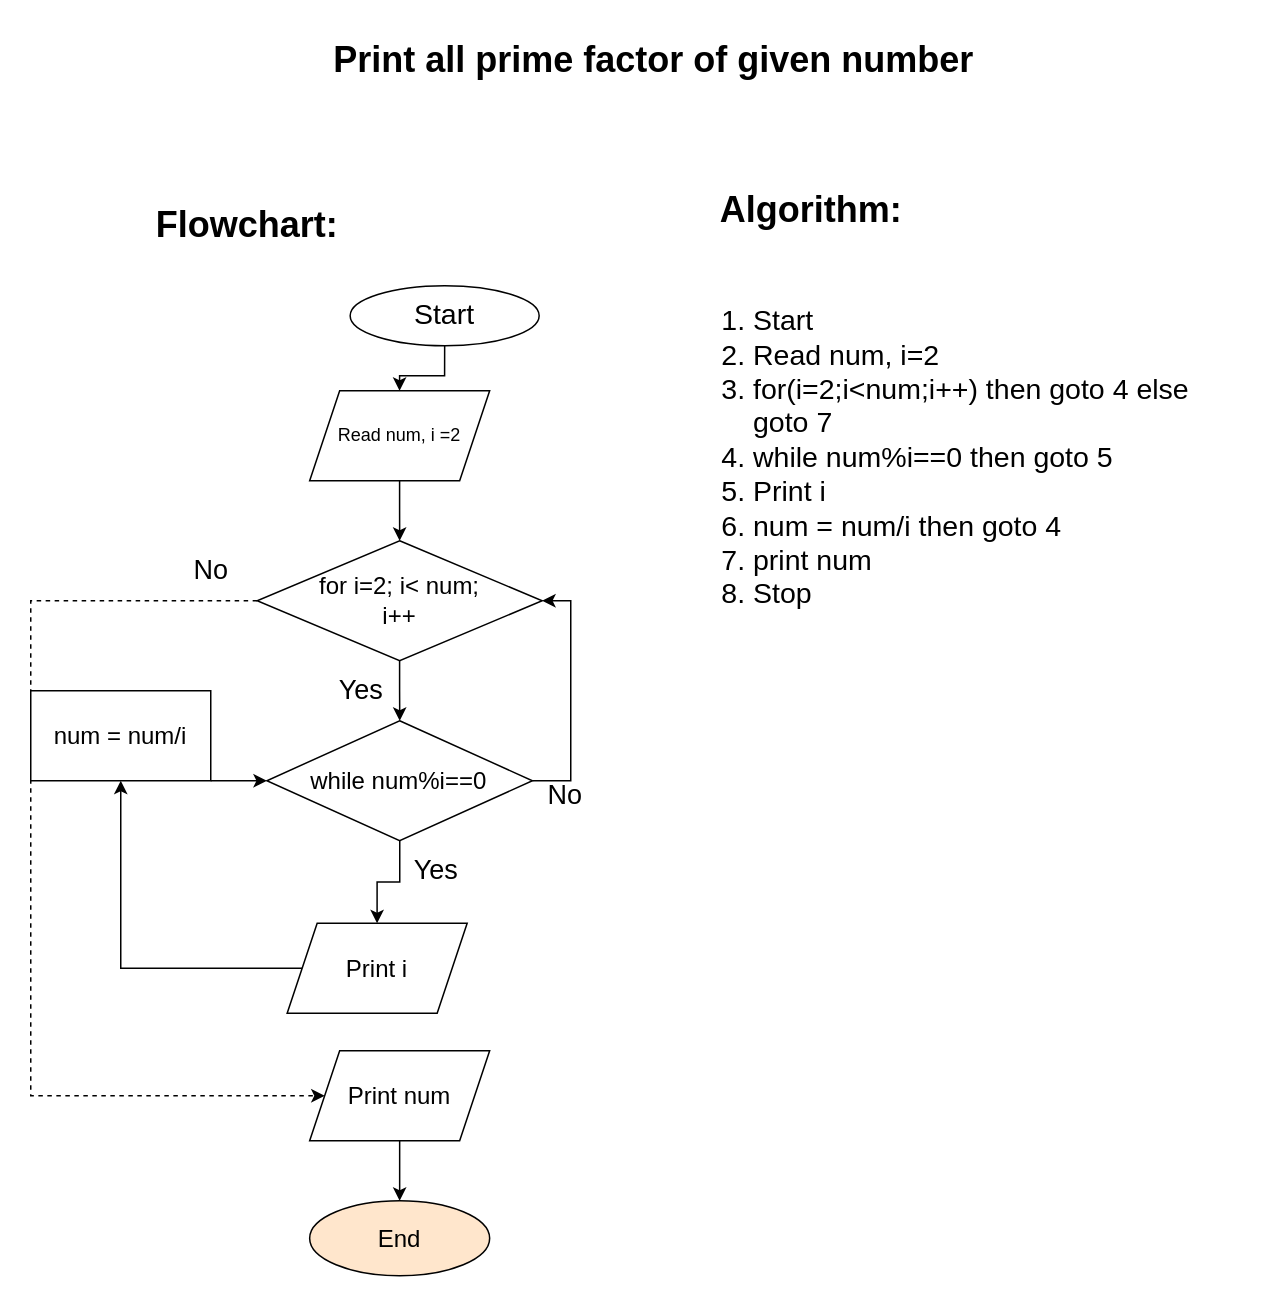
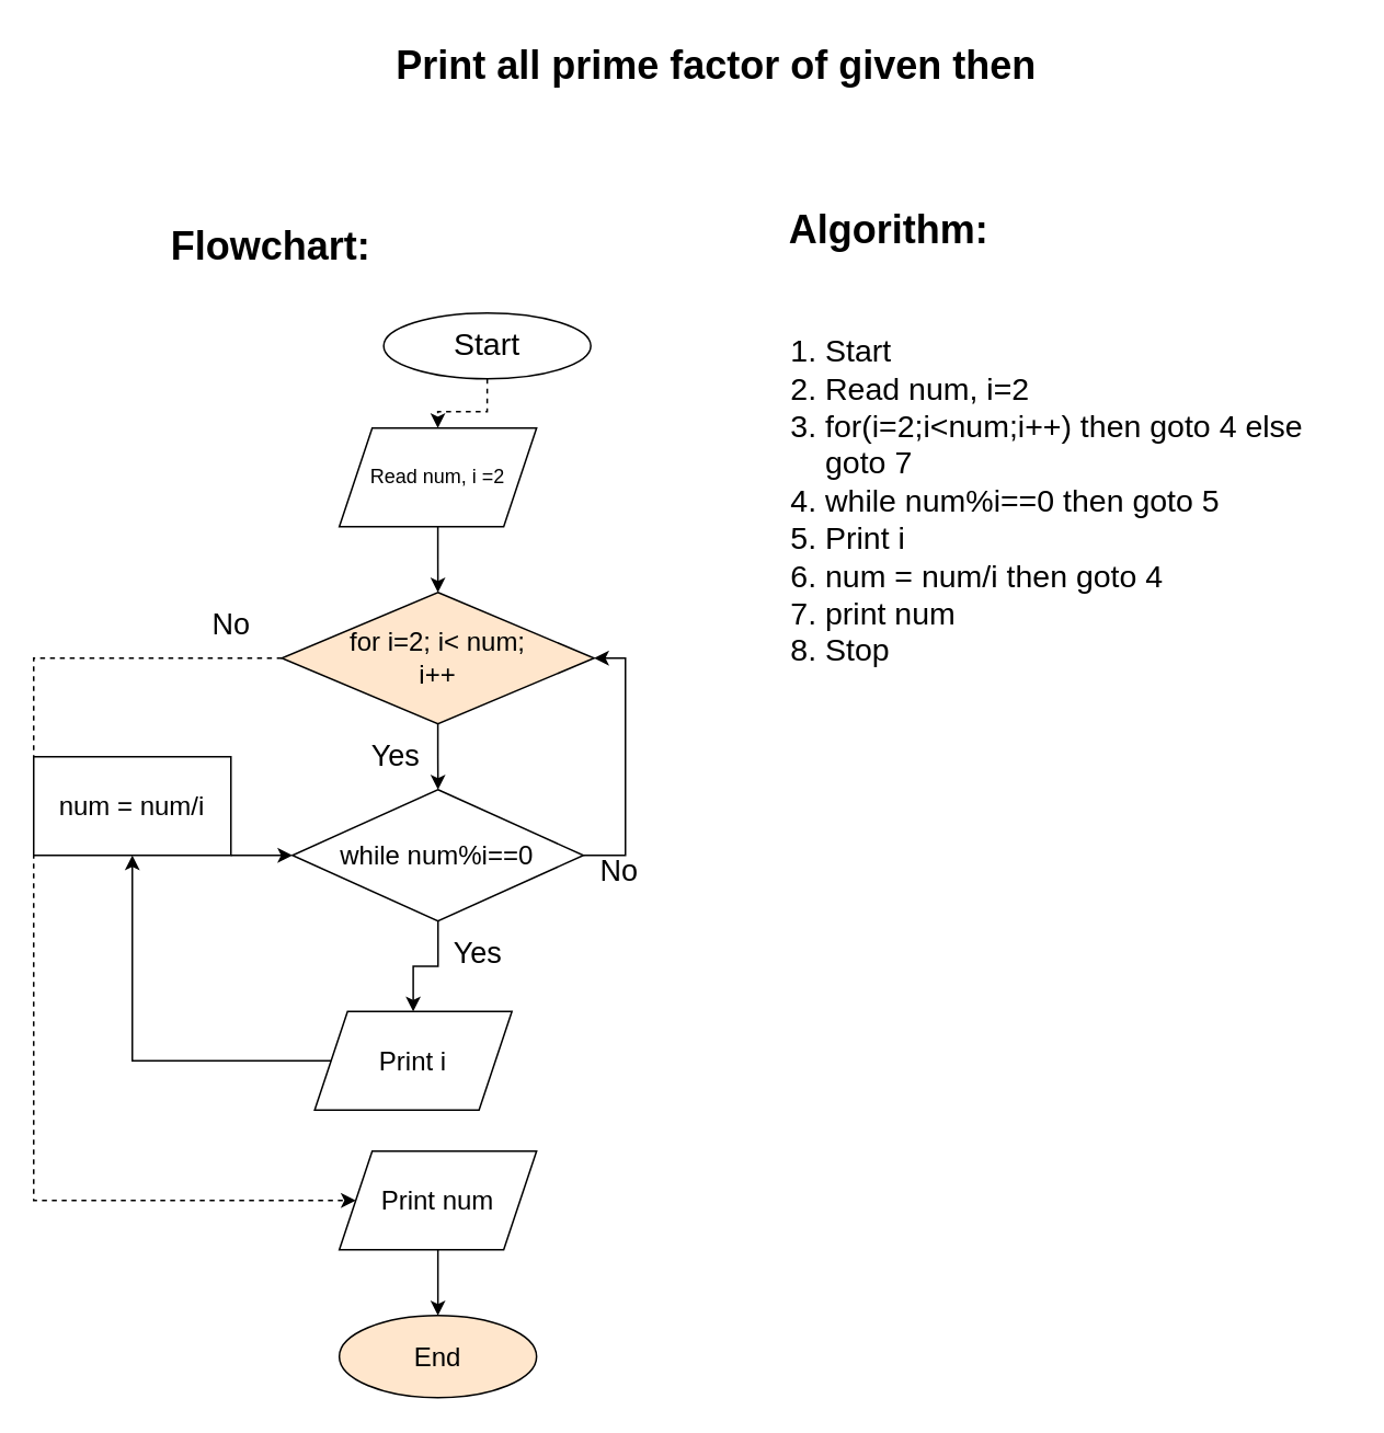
  <mxCell id="0" />
  <mxCell id="1" parent="0" />
- <mxCell id="2" value="" style="edgeStyle=orthogonalEdgeStyle;rounded=0;orthogonalLoop=1;jettySize=auto;html=1;" parent="1" source="3" target="9" edge="1"><mxGeometry relative="1" as="geometry" /></mxCell>
+ <mxCell id="2" value="" style="edgeStyle=orthogonalEdgeStyle;rounded=0;orthogonalLoop=1;jettySize=auto;html=1;dashed=1;" parent="1" source="3" target="9" edge="1"><mxGeometry relative="1" as="geometry" /></mxCell>
  <mxCell id="3" value="&lt;font style=&quot;font-size: 19px;&quot;&gt;Start&lt;/font&gt;" style="ellipse;whiteSpace=wrap;html=1;" parent="1" vertex="1"><mxGeometry x="232.94" y="190" width="126" height="40" as="geometry" /></mxCell>
  <mxCell id="4" value="Algorithm:" style="text;strokeColor=none;fillColor=none;html=1;fontSize=24;fontStyle=1;verticalAlign=middle;align=center;" parent="1" vertex="1"><mxGeometry x="490" y="120" width="100" height="40" as="geometry" /></mxCell>
  <mxCell id="5" value="Flowchart:" style="text;strokeColor=none;fillColor=none;html=1;fontSize=24;fontStyle=1;verticalAlign=middle;align=center;" parent="1" vertex="1"><mxGeometry x="114" y="130" width="100" height="40" as="geometry" /></mxCell>
- <mxCell id="6" value="Print all prime factor of given number" style="text;strokeColor=none;fillColor=none;html=1;fontSize=24;fontStyle=1;verticalAlign=middle;align=center;" parent="1" vertex="1"><mxGeometry x="70" y="20" width="730" height="40" as="geometry" /></mxCell>
+ <mxCell id="6" value="Print all prime factor of given then" style="text;strokeColor=none;fillColor=none;html=1;fontSize=24;fontStyle=1;verticalAlign=middle;align=center;" parent="1" vertex="1"><mxGeometry x="70" y="20" width="730" height="40" as="geometry" /></mxCell>
  <mxCell id="7" value="&lt;ol&gt;&lt;li&gt;Start&lt;/li&gt;&lt;li&gt;Read num, i=2&lt;/li&gt;&lt;li&gt;for(i=2;i&amp;lt;num;i++) then goto 4 else goto 7&lt;/li&gt;&lt;li&gt;while num%i==0 then goto 5&lt;/li&gt;&lt;li&gt;Print i&lt;/li&gt;&lt;li&gt;num = num/i then goto 4&lt;/li&gt;&lt;li&gt;print num&lt;/li&gt;&lt;li&gt;Stop&lt;/li&gt;&lt;/ol&gt;" style="text;strokeColor=none;fillColor=none;html=1;whiteSpace=wrap;verticalAlign=middle;overflow=hidden;fontSize=19;" parent="1" vertex="1"><mxGeometry x="460" y="160" width="360" height="290" as="geometry" /></mxCell>
  <mxCell id="8" value="" style="edgeStyle=orthogonalEdgeStyle;rounded=0;orthogonalLoop=1;jettySize=auto;html=1;" parent="1" source="9" edge="1"><mxGeometry relative="1" as="geometry"><mxPoint x="265.94" y="360" as="targetPoint" /></mxGeometry></mxCell>
  <mxCell id="9" value="Read num, i =2" style="shape=parallelogram;perimeter=parallelogramPerimeter;whiteSpace=wrap;html=1;fixedSize=1;" parent="1" vertex="1"><mxGeometry x="205.94" y="260" width="120" height="60" as="geometry" /></mxCell>
  <mxCell id="10" value="No" style="text;strokeColor=none;fillColor=none;html=1;fontSize=18;fontStyle=0;verticalAlign=middle;align=center;" parent="1" vertex="1"><mxGeometry x="90" y="360" width="100" height="40" as="geometry" /></mxCell>
  <mxCell id="11" value="" style="edgeStyle=orthogonalEdgeStyle;rounded=0;orthogonalLoop=1;jettySize=auto;html=1;fontSize=16;" parent="1" source="13" target="16" edge="1"><mxGeometry relative="1" as="geometry" /></mxCell>
  <mxCell id="12" style="edgeStyle=orthogonalEdgeStyle;rounded=0;orthogonalLoop=1;jettySize=auto;html=1;entryX=0;entryY=0.5;entryDx=0;entryDy=0;fontSize=16;dashed=1;" parent="1" source="13" target="22" edge="1"><mxGeometry relative="1" as="geometry"><Array as="points"><mxPoint x="20" y="400" /><mxPoint x="20" y="730" /></Array></mxGeometry></mxCell>
- <mxCell id="13" value="for i=2; i&amp;lt; num;&lt;br&gt;i++" style="rhombus;whiteSpace=wrap;html=1;fontSize=16;" parent="1" vertex="1"><mxGeometry x="170.94" y="360" width="190" height="80" as="geometry" /></mxCell>
+ <mxCell id="13" value="for i=2; i&amp;lt; num;&lt;br&gt;i++" style="rhombus;whiteSpace=wrap;html=1;fontSize=16;fillColor=#ffe6cc;" parent="1" vertex="1"><mxGeometry x="170.94" y="360" width="190" height="80" as="geometry" /></mxCell>
  <mxCell id="14" value="" style="edgeStyle=orthogonalEdgeStyle;rounded=0;orthogonalLoop=1;jettySize=auto;html=1;fontSize=16;" parent="1" source="16" target="18" edge="1"><mxGeometry relative="1" as="geometry" /></mxCell>
  <mxCell id="15" style="edgeStyle=orthogonalEdgeStyle;rounded=0;orthogonalLoop=1;jettySize=auto;html=1;entryX=1;entryY=0.5;entryDx=0;entryDy=0;fontSize=16;" parent="1" source="16" target="13" edge="1"><mxGeometry relative="1" as="geometry"><Array as="points"><mxPoint x="380" y="520" /><mxPoint x="380" y="400" /></Array></mxGeometry></mxCell>
  <mxCell id="16" value="while num%i==0" style="rhombus;whiteSpace=wrap;html=1;fontSize=16;" parent="1" vertex="1"><mxGeometry x="177.41" y="480" width="177.06" height="80" as="geometry" /></mxCell>
  <mxCell id="17" style="edgeStyle=orthogonalEdgeStyle;rounded=0;orthogonalLoop=1;jettySize=auto;html=1;entryX=0.5;entryY=1;entryDx=0;entryDy=0;fontSize=16;" parent="1" source="18" target="20" edge="1"><mxGeometry relative="1" as="geometry" /></mxCell>
  <mxCell id="18" value="Print i" style="shape=parallelogram;perimeter=parallelogramPerimeter;whiteSpace=wrap;html=1;fixedSize=1;fontSize=16;" parent="1" vertex="1"><mxGeometry x="190.94" y="615" width="120" height="60" as="geometry" /></mxCell>
  <mxCell id="19" style="edgeStyle=orthogonalEdgeStyle;rounded=0;orthogonalLoop=1;jettySize=auto;html=1;fontSize=16;entryX=0;entryY=0.5;entryDx=0;entryDy=0;" parent="1" source="20" target="16" edge="1"><mxGeometry relative="1" as="geometry"><mxPoint x="360" y="520" as="targetPoint" /><Array as="points"><mxPoint x="100" y="520" /></Array></mxGeometry></mxCell>
  <mxCell id="20" value="num = num/i" style="rounded=0;whiteSpace=wrap;html=1;fontSize=16;" parent="1" vertex="1"><mxGeometry x="20" y="460" width="120" height="60" as="geometry" /></mxCell>
  <mxCell id="21" value="" style="edgeStyle=orthogonalEdgeStyle;rounded=0;orthogonalLoop=1;jettySize=auto;html=1;fontSize=16;" parent="1" source="22" target="23" edge="1"><mxGeometry relative="1" as="geometry" /></mxCell>
  <mxCell id="22" value="Print num" style="shape=parallelogram;perimeter=parallelogramPerimeter;whiteSpace=wrap;html=1;fixedSize=1;fontSize=16;" parent="1" vertex="1"><mxGeometry x="205.94" y="700" width="120" height="60" as="geometry" /></mxCell>
  <mxCell id="23" value="End" style="ellipse;whiteSpace=wrap;html=1;fontSize=16;fillColor=#ffe6cc;" parent="1" vertex="1"><mxGeometry x="205.94" y="800" width="120" height="50" as="geometry" /></mxCell>
  <mxCell id="24" value="No" style="text;strokeColor=none;fillColor=none;html=1;fontSize=18;fontStyle=0;verticalAlign=middle;align=center;" parent="1" vertex="1"><mxGeometry x="325.94" y="510" width="100" height="40" as="geometry" /></mxCell>
  <mxCell id="25" value="Yes" style="text;strokeColor=none;fillColor=none;html=1;fontSize=18;fontStyle=0;verticalAlign=middle;align=center;" parent="1" vertex="1"><mxGeometry x="240" y="560" width="100" height="40" as="geometry" /></mxCell>
  <mxCell id="26" value="Yes" style="text;strokeColor=none;fillColor=none;html=1;fontSize=18;fontStyle=0;verticalAlign=middle;align=center;" parent="1" vertex="1"><mxGeometry x="190" y="440" width="100" height="40" as="geometry" /></mxCell>
